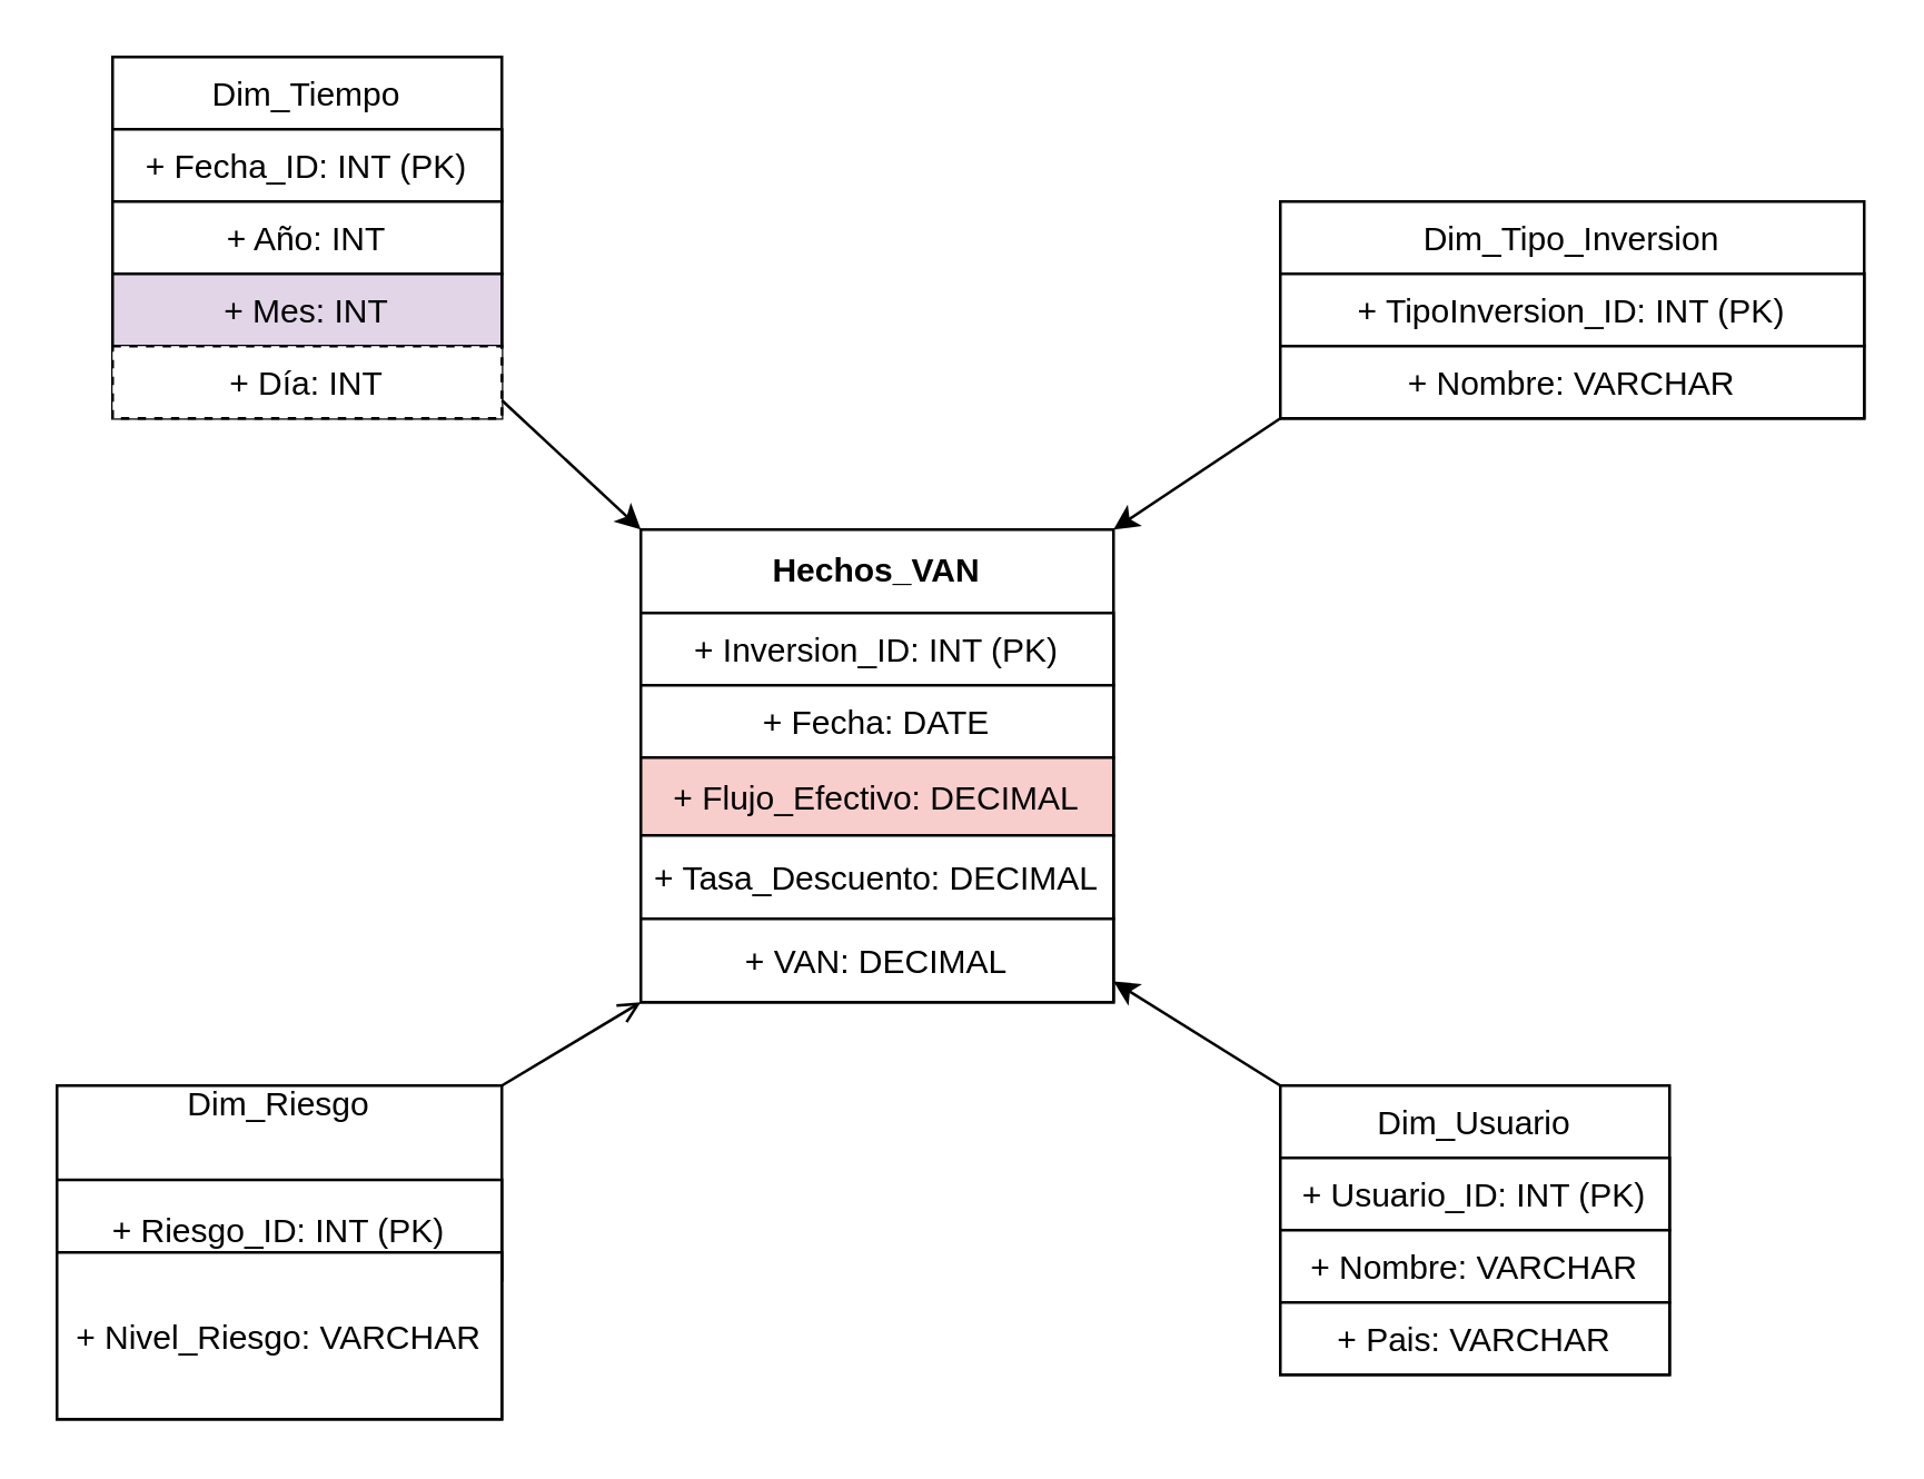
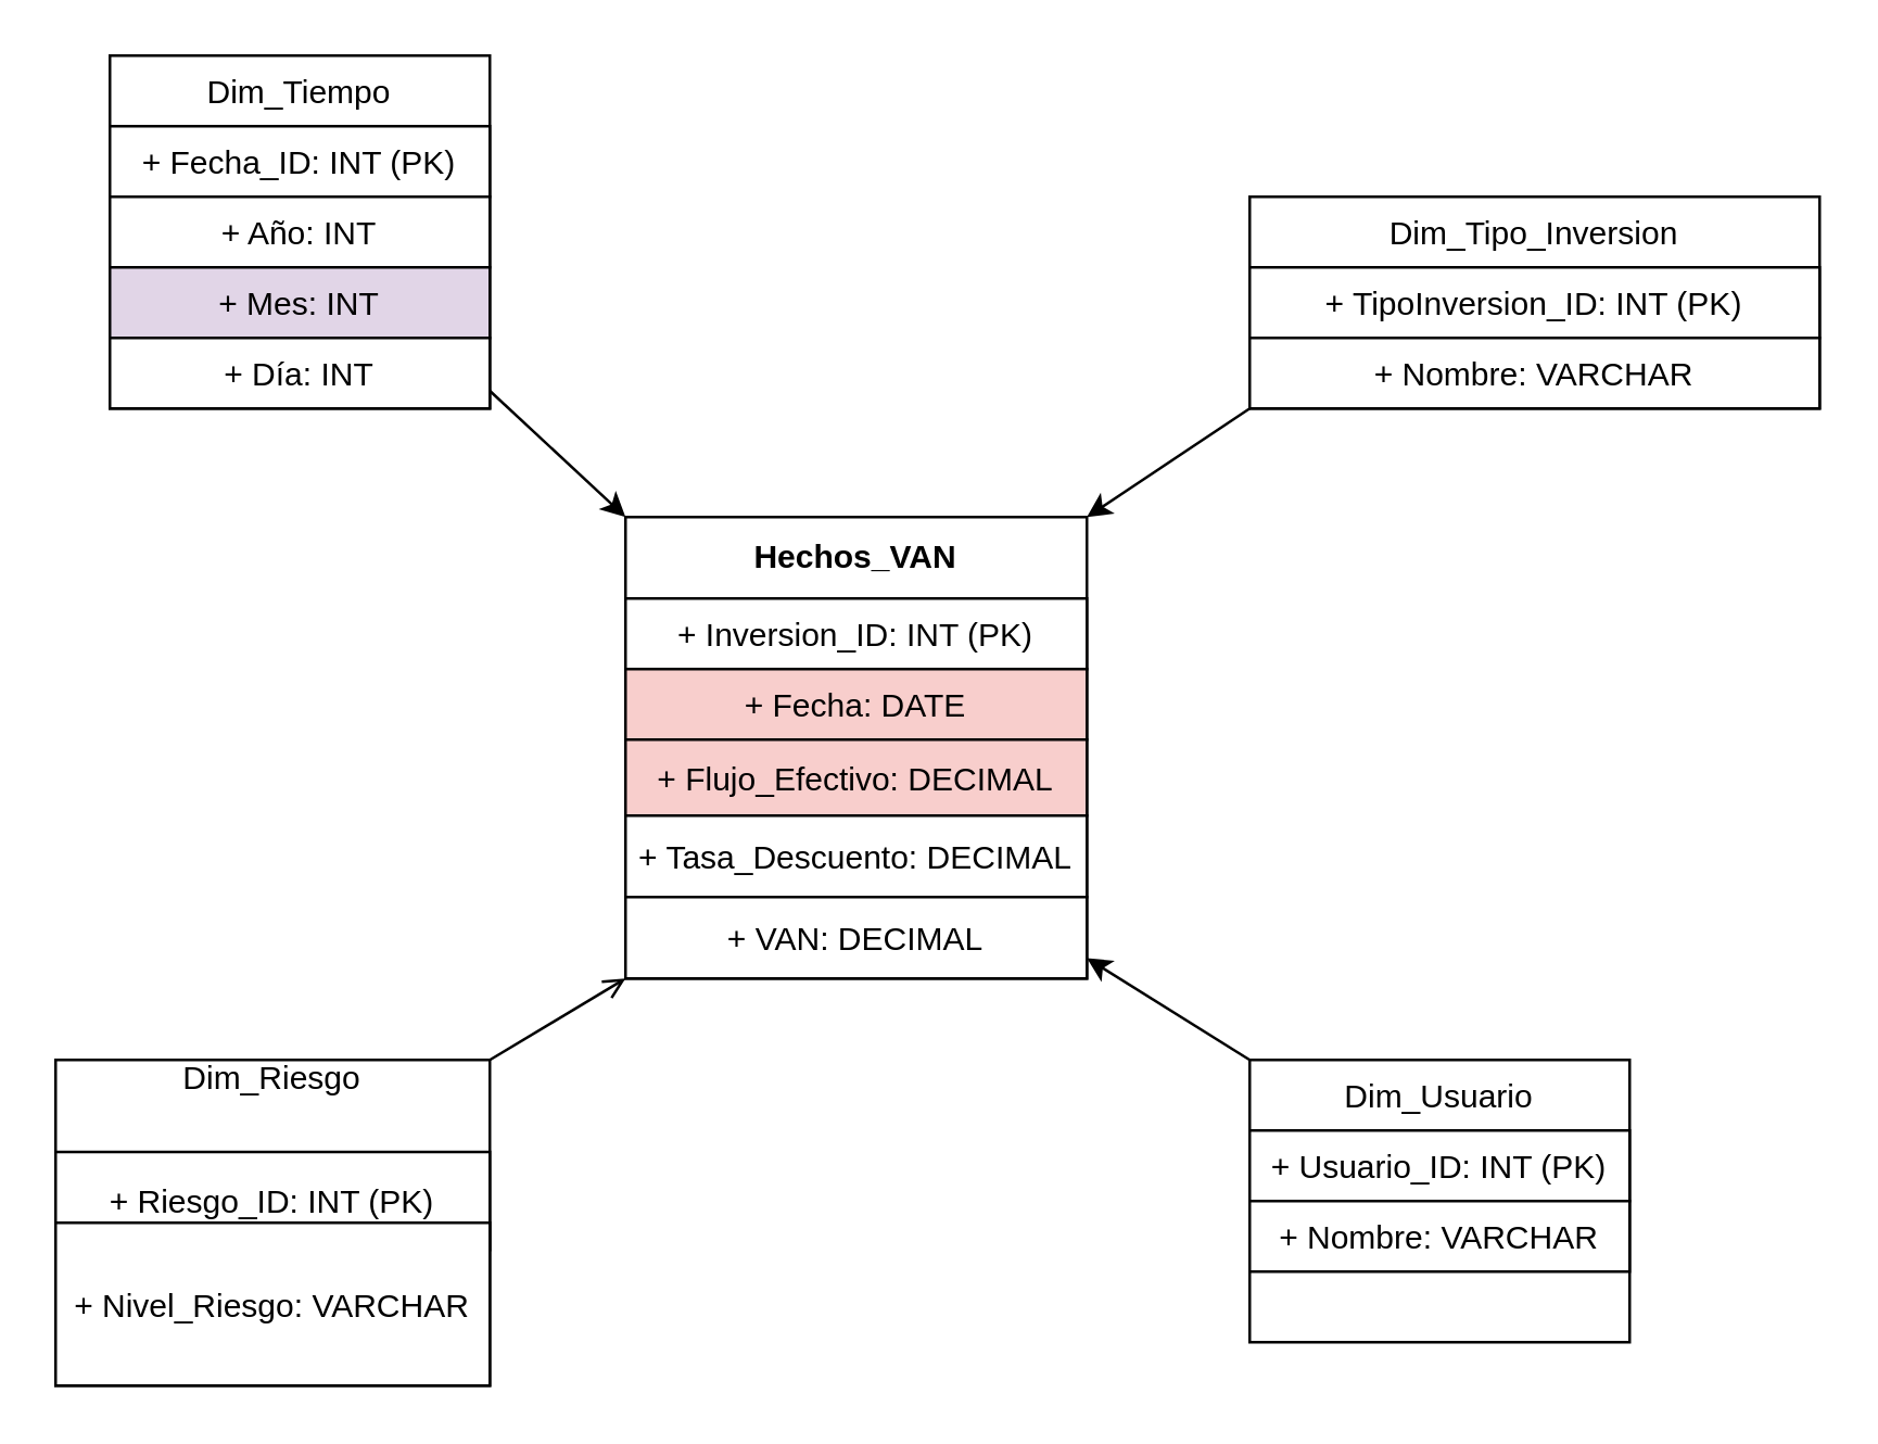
  <mxCell id="0" />
  <mxCell id="1" parent="0" />
  <mxCell id="2" value="Hechos_VAN" style="swimlane;fontStyle=1;childLayout=stackLayout;horizontal=1;startSize=30;fillColor=none;horizontalStack=0;resizeParent=1;resizeParentMax=0;resizeLast=0;collapsible=1;marginBottom=0;whiteSpace=wrap;html=1;" parent="1" vertex="1"><mxGeometry x="230" y="190" width="170" height="170" as="geometry" /></mxCell>
  <mxCell id="3" value="+ Inversion_ID: INT (PK)" parent="2" vertex="1"><mxGeometry y="30" width="170" height="26" as="geometry" /></mxCell>
- <mxCell id="4" value="+ Fecha: DATE" parent="2" vertex="1"><mxGeometry y="56" width="170" height="26" as="geometry" /></mxCell>
+ <mxCell id="4" value="+ Fecha: DATE" parent="2" vertex="1" style="fillColor=#f8cecc;"><mxGeometry y="56" width="170" height="26" as="geometry" /></mxCell>
  <mxCell id="5" value="+ Flujo_Efectivo: DECIMAL" parent="2" vertex="1" style="fillColor=#f8cecc;"><mxGeometry y="82" width="170" height="28" as="geometry" /></mxCell>
  <mxCell id="6" value="+ Tasa_Descuento: DECIMAL" parent="2" vertex="1"><mxGeometry y="110" width="170" height="30" as="geometry" /></mxCell>
  <mxCell id="7" value="+ VAN: DECIMAL" parent="2" vertex="1"><mxGeometry y="140" width="170" height="30" as="geometry" /></mxCell>
  <mxCell id="8" value="Dim_Tiempo" style="verticalAlign=top;" parent="1" vertex="1"><mxGeometry x="40" y="20" width="140" height="130" as="geometry" /></mxCell>
  <mxCell id="9" value="+ Fecha_ID: INT (PK)" parent="8" vertex="1"><mxGeometry y="26" width="140" height="26" as="geometry" /></mxCell>
  <mxCell id="10" value="+ Año: INT" parent="8" vertex="1"><mxGeometry y="52" width="140" height="26" as="geometry" /></mxCell>
  <mxCell id="11" value="+ Mes: INT" parent="8" vertex="1" style="fillColor=#e1d5e7;"><mxGeometry y="78" width="140" height="26" as="geometry" /></mxCell>
- <mxCell id="12" value="+ Día: INT" parent="8" vertex="1" style="dashed=1;"><mxGeometry y="104" width="140" height="26" as="geometry" /></mxCell>
+ <mxCell id="12" value="+ Día: INT" parent="8" vertex="1"><mxGeometry y="104" width="140" height="26" as="geometry" /></mxCell>
  <mxCell id="13" value="Dim_Tipo_Inversion" style="verticalAlign=top;" parent="1" vertex="1"><mxGeometry x="460" y="72" width="210" height="78" as="geometry" /></mxCell>
  <mxCell id="14" value="+ TipoInversion_ID: INT (PK)" parent="13" vertex="1"><mxGeometry y="26" width="210" height="26" as="geometry" /></mxCell>
  <mxCell id="15" value="+ Nombre: VARCHAR" parent="13" vertex="1"><mxGeometry y="52" width="210" height="26" as="geometry" /></mxCell>
  <mxCell id="16" value="Dim_Riesgo" style="spacingTop=-7;verticalAlign=top;" parent="1" vertex="1"><mxGeometry x="20" y="390" width="160" height="120" as="geometry" /></mxCell>
  <mxCell id="17" value="+ Riesgo_ID: INT (PK)" parent="16" vertex="1"><mxGeometry y="33.91" width="160" height="36.09" as="geometry" /></mxCell>
  <mxCell id="18" value="+ Nivel_Riesgo: VARCHAR" parent="16" vertex="1"><mxGeometry y="60" width="160" height="60" as="geometry" /></mxCell>
  <mxCell id="19" value="Dim_Usuario" style="verticalAlign=top;" parent="1" vertex="1"><mxGeometry x="460" y="390" width="140" height="104" as="geometry" /></mxCell>
  <mxCell id="20" value="+ Usuario_ID: INT (PK)" parent="19" vertex="1"><mxGeometry y="26" width="140" height="26" as="geometry" /></mxCell>
  <mxCell id="21" value="+ Nombre: VARCHAR" parent="19" vertex="1"><mxGeometry y="52" width="140" height="26" as="geometry" /></mxCell>
- <mxCell id="22" value="+ Pais: VARCHAR" parent="19" vertex="1"><mxGeometry y="78" width="140" height="26" as="geometry" /></mxCell>
  <mxCell id="23" value="" style="endArrow=classic;html=1;rounded=0;entryX=0;entryY=0;entryDx=0;entryDy=0;exitX=1;exitY=0.75;exitDx=0;exitDy=0;" edge="1" parent="1" source="12" target="2"><mxGeometry width="50" height="50" relative="1" as="geometry"><mxPoint x="180" y="170" as="sourcePoint" /><mxPoint x="230" y="120" as="targetPoint" /></mxGeometry></mxCell>
  <mxCell id="24" value="" style="endArrow=classic;html=1;rounded=0;entryX=1;entryY=0;entryDx=0;entryDy=0;exitX=0;exitY=1;exitDx=0;exitDy=0;" edge="1" parent="1" source="15" target="2"><mxGeometry width="50" height="50" relative="1" as="geometry"><mxPoint x="470" y="172" as="sourcePoint" /><mxPoint x="570" y="208" as="targetPoint" /></mxGeometry></mxCell>
  <mxCell id="25" value="" style="endArrow=open;html=1;rounded=0;entryX=0;entryY=1;entryDx=0;entryDy=0;exitX=1;exitY=0;exitDx=0;exitDy=0;" edge="1" parent="1" source="16" target="2"><mxGeometry width="50" height="50" relative="1" as="geometry"><mxPoint x="70" y="332" as="sourcePoint" /><mxPoint x="160" y="338" as="targetPoint" /></mxGeometry></mxCell>
  <mxCell id="26" value="" style="endArrow=classic;html=1;rounded=0;entryX=1;entryY=0.75;entryDx=0;entryDy=0;exitX=0;exitY=0;exitDx=0;exitDy=0;" edge="1" parent="1" source="19" target="7"><mxGeometry width="50" height="50" relative="1" as="geometry"><mxPoint x="500" y="302" as="sourcePoint" /><mxPoint x="590" y="308" as="targetPoint" /></mxGeometry></mxCell>
